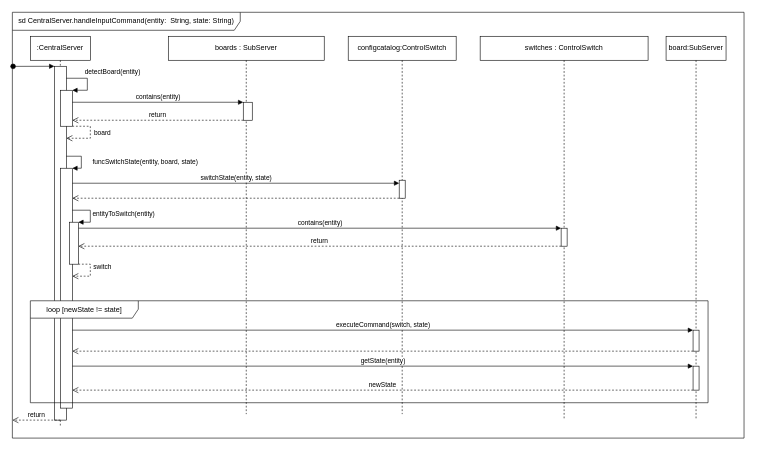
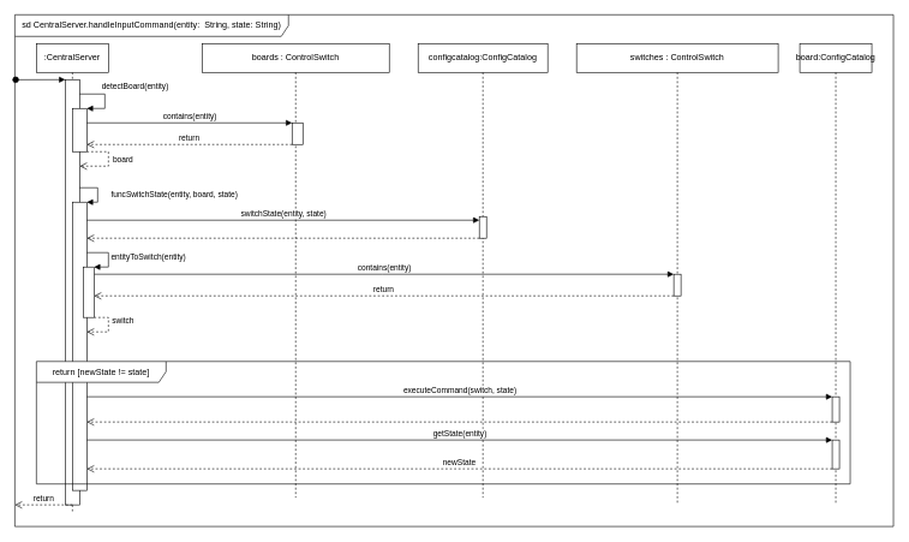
  <mxCell id="0" />
  <mxCell id="1" parent="0" />
  <mxCell id="2" value=":CentralServer" style="shape=umlLifeline;perimeter=lifelinePerimeter;whiteSpace=wrap;html=1;container=1;dropTarget=0;collapsible=0;recursiveResize=0;outlineConnect=0;portConstraint=eastwest;newEdgeStyle={&quot;curved&quot;:0,&quot;rounded&quot;:0};" parent="1" vertex="1"><mxGeometry x="50" y="60" width="100" height="650" as="geometry" /></mxCell>
  <mxCell id="3" value="" style="html=1;points=[[0,0,0,0,5],[0,1,0,0,-5],[1,0,0,0,5],[1,1,0,0,-5]];perimeter=orthogonalPerimeter;outlineConnect=0;targetShapes=umlLifeline;portConstraint=eastwest;newEdgeStyle={&quot;curved&quot;:0,&quot;rounded&quot;:0};" parent="2" vertex="1"><mxGeometry x="40" y="50" width="20" height="590" as="geometry" /></mxCell>
  <mxCell id="4" value="" style="html=1;points=[[0,0,0,0,5],[0,1,0,0,-5],[1,0,0,0,5],[1,1,0,0,-5]];perimeter=orthogonalPerimeter;outlineConnect=0;targetShapes=umlLifeline;portConstraint=eastwest;newEdgeStyle={&quot;curved&quot;:0,&quot;rounded&quot;:0};" parent="2" vertex="1"><mxGeometry x="50" y="90" width="20" height="60" as="geometry" /></mxCell>
  <mxCell id="5" value="detectBoard(entity)" style="html=1;align=left;spacingLeft=2;endArrow=block;rounded=0;edgeStyle=orthogonalEdgeStyle;curved=0;rounded=0;" parent="2" source="3" target="4" edge="1"><mxGeometry x="-0.333" y="10" relative="1" as="geometry"><mxPoint x="65" y="70" as="sourcePoint" /><Array as="points"><mxPoint x="95" y="70" /><mxPoint x="95" y="90" /></Array><mxPoint as="offset" /></mxGeometry></mxCell>
  <mxCell id="6" value="board" style="html=1;verticalAlign=bottom;endArrow=open;dashed=1;endSize=8;curved=0;rounded=0;" parent="2" target="3" edge="1"><mxGeometry x="0.111" y="-20" relative="1" as="geometry"><mxPoint x="70" y="150" as="sourcePoint" /><mxPoint x="150" y="190" as="targetPoint" /><Array as="points"><mxPoint x="80" y="150" /><mxPoint x="100" y="150" /><mxPoint x="100" y="160" /><mxPoint x="100" y="170" /></Array><mxPoint x="20" y="20" as="offset" /></mxGeometry></mxCell>
  <mxCell id="7" value="" style="html=1;points=[[0,0,0,0,5],[0,1,0,0,-5],[1,0,0,0,5],[1,1,0,0,-5]];perimeter=orthogonalPerimeter;outlineConnect=0;targetShapes=umlLifeline;portConstraint=eastwest;newEdgeStyle={&quot;curved&quot;:0,&quot;rounded&quot;:0};" parent="2" vertex="1"><mxGeometry x="50" y="220" width="20" height="400" as="geometry" /></mxCell>
  <mxCell id="8" value="funcSwitchState(entity, board, state)" style="html=1;align=left;spacingLeft=2;endArrow=block;rounded=0;edgeStyle=orthogonalEdgeStyle;curved=0;rounded=0;" parent="2" source="3" edge="1"><mxGeometry x="0.167" y="15" relative="1" as="geometry"><mxPoint x="55" y="200" as="sourcePoint" /><Array as="points"><mxPoint x="85" y="200" /><mxPoint x="85" y="220" /><mxPoint x="70" y="220" /></Array><mxPoint as="offset" /><mxPoint x="70" y="220" as="targetPoint" /></mxGeometry></mxCell>
  <mxCell id="9" value="" style="html=1;verticalAlign=bottom;startArrow=oval;startFill=1;endArrow=block;startSize=8;curved=0;rounded=0;exitX=0.001;exitY=0.127;exitDx=0;exitDy=0;exitPerimeter=0;" parent="1" source="10" edge="1"><mxGeometry width="60" relative="1" as="geometry"><mxPoint x="20" y="120" as="sourcePoint" /><mxPoint x="90" y="110" as="targetPoint" /></mxGeometry></mxCell>
  <mxCell id="10" value="sd CentralServer.handleInputCommand(entity:&amp;nbsp; String, state: String)" style="shape=umlFrame;whiteSpace=wrap;html=1;pointerEvents=0;width=380;height=30;" parent="1" vertex="1"><mxGeometry x="20" y="20" width="1220" height="710" as="geometry" /></mxCell>
- <mxCell id="11" value="boards : SubServer" style="shape=umlLifeline;perimeter=lifelinePerimeter;whiteSpace=wrap;html=1;container=1;dropTarget=0;collapsible=0;recursiveResize=0;outlineConnect=0;portConstraint=eastwest;newEdgeStyle={&quot;curved&quot;:0,&quot;rounded&quot;:0};" parent="1" vertex="1"><mxGeometry x="280" y="60" width="260" height="630" as="geometry" /></mxCell>
+ <mxCell id="11" value="boards : ControlSwitch" style="shape=umlLifeline;perimeter=lifelinePerimeter;whiteSpace=wrap;html=1;container=1;dropTarget=0;collapsible=0;recursiveResize=0;outlineConnect=0;portConstraint=eastwest;newEdgeStyle={&quot;curved&quot;:0,&quot;rounded&quot;:0};" parent="1" vertex="1"><mxGeometry x="280" y="60" width="260" height="630" as="geometry" /></mxCell>
  <mxCell id="12" value="" style="html=1;points=[[0,0,0,0,5],[0,1,0,0,-5],[1,0,0,0,5],[1,1,0,0,-5]];perimeter=orthogonalPerimeter;outlineConnect=0;targetShapes=umlLifeline;portConstraint=eastwest;newEdgeStyle={&quot;curved&quot;:0,&quot;rounded&quot;:0};" parent="11" vertex="1"><mxGeometry x="125" y="110" width="15" height="30" as="geometry" /></mxCell>
  <mxCell id="13" value="return" style="html=1;verticalAlign=bottom;endArrow=open;dashed=1;endSize=8;curved=0;rounded=0;" parent="1" edge="1"><mxGeometry relative="1" as="geometry"><mxPoint y="200" as="targetPoint" x="120" /><mxPoint x="405" y="200" as="sourcePoint" /></mxGeometry></mxCell>
  <mxCell id="14" value="contains(entity)" style="html=1;verticalAlign=bottom;endArrow=block;curved=0;rounded=0;" parent="1" edge="1"><mxGeometry relative="1" as="geometry"><mxPoint y="170" as="sourcePoint" x="120" /><mxPoint x="405" y="170" as="targetPoint" /></mxGeometry></mxCell>
- <mxCell id="15" value="configcatalog:ControlSwitch" style="shape=umlLifeline;perimeter=lifelinePerimeter;whiteSpace=wrap;html=1;container=1;dropTarget=0;collapsible=0;recursiveResize=0;outlineConnect=0;portConstraint=eastwest;newEdgeStyle={&quot;curved&quot;:0,&quot;rounded&quot;:0};" parent="1" vertex="1"><mxGeometry x="580" y="60" width="180" height="630" as="geometry" /></mxCell>
+ <mxCell id="15" value="configcatalog:ConfigCatalog" style="shape=umlLifeline;perimeter=lifelinePerimeter;whiteSpace=wrap;html=1;container=1;dropTarget=0;collapsible=0;recursiveResize=0;outlineConnect=0;portConstraint=eastwest;newEdgeStyle={&quot;curved&quot;:0,&quot;rounded&quot;:0};" parent="1" vertex="1"><mxGeometry x="580" y="60" width="180" height="630" as="geometry" /></mxCell>
  <mxCell id="16" value="" style="html=1;points=[[0,0,0,0,5],[0,1,0,0,-5],[1,0,0,0,5],[1,1,0,0,-5]];perimeter=orthogonalPerimeter;outlineConnect=0;targetShapes=umlLifeline;portConstraint=eastwest;newEdgeStyle={&quot;curved&quot;:0,&quot;rounded&quot;:0};" parent="15" vertex="1"><mxGeometry x="85" y="240" width="10" height="30" as="geometry" /></mxCell>
  <mxCell id="17" value="switchState(entity, state)" style="html=1;verticalAlign=bottom;endArrow=block;curved=0;rounded=0;entryX=0;entryY=0;entryDx=0;entryDy=5;" parent="1" source="7" target="16" edge="1"><mxGeometry relative="1" as="geometry"><mxPoint x="595" y="305" as="sourcePoint" /></mxGeometry></mxCell>
  <mxCell id="18" value="" style="html=1;verticalAlign=bottom;endArrow=open;dashed=1;endSize=8;curved=0;rounded=0;" parent="1" edge="1"><mxGeometry x="0.002" relative="1" as="geometry"><mxPoint y="330" as="targetPoint" x="120" /><mxPoint as="offset" /><mxPoint x="665" y="330" as="sourcePoint" /></mxGeometry></mxCell>
  <mxCell id="19" value="switches : ControlSwitch" style="shape=umlLifeline;perimeter=lifelinePerimeter;whiteSpace=wrap;html=1;container=1;dropTarget=0;collapsible=0;recursiveResize=0;outlineConnect=0;portConstraint=eastwest;newEdgeStyle={&quot;curved&quot;:0,&quot;rounded&quot;:0};" parent="1" vertex="1"><mxGeometry x="800" y="60" width="280" height="640" as="geometry" /></mxCell>
  <mxCell id="20" value="" style="html=1;points=[[0,0,0,0,5],[0,1,0,0,-5],[1,0,0,0,5],[1,1,0,0,-5]];perimeter=orthogonalPerimeter;outlineConnect=0;targetShapes=umlLifeline;portConstraint=eastwest;newEdgeStyle={&quot;curved&quot;:0,&quot;rounded&quot;:0};" parent="19" vertex="1"><mxGeometry x="135" y="320" width="10" height="30" as="geometry" /></mxCell>
  <mxCell id="21" value="contains(entity)" style="html=1;verticalAlign=bottom;endArrow=block;curved=0;rounded=0;entryX=0;entryY=0;entryDx=0;entryDy=0;entryPerimeter=0;" parent="1" source="23" target="20" edge="1"><mxGeometry relative="1" as="geometry"><mxPoint x="780" y="355" as="sourcePoint" /><mxPoint x="930" y="380" as="targetPoint" /><Array as="points"><mxPoint x="530" y="380" /></Array></mxGeometry></mxCell>
  <mxCell id="22" value="return" style="html=1;verticalAlign=bottom;endArrow=open;dashed=1;endSize=8;curved=0;rounded=0;" parent="1" edge="1"><mxGeometry relative="1" as="geometry"><mxPoint x="130" y="410" as="targetPoint" /><mxPoint x="935" y="410" as="sourcePoint" /></mxGeometry></mxCell>
  <mxCell id="23" value="" style="html=1;points=[[0,0,0,0,5],[0,1,0,0,-5],[1,0,0,0,5],[1,1,0,0,-5]];perimeter=orthogonalPerimeter;outlineConnect=0;targetShapes=umlLifeline;portConstraint=eastwest;newEdgeStyle={&quot;curved&quot;:0,&quot;rounded&quot;:0};" parent="1" vertex="1"><mxGeometry x="115" y="370" width="15" height="70" as="geometry" /></mxCell>
  <mxCell id="24" value="entityToSwitch(entity)" style="html=1;align=left;spacingLeft=2;endArrow=block;rounded=0;edgeStyle=orthogonalEdgeStyle;curved=0;rounded=0;" parent="1" source="7" target="23" edge="1"><mxGeometry x="0.02" relative="1" as="geometry"><mxPoint y="350" as="sourcePoint" x="120" /><Array as="points"><mxPoint x="150" y="350" /><mxPoint x="150" y="370" /></Array><mxPoint as="offset" /></mxGeometry></mxCell>
  <mxCell id="25" value="switch" style="html=1;verticalAlign=bottom;endArrow=open;dashed=1;endSize=8;curved=0;rounded=0;" parent="1" source="23" target="7" edge="1"><mxGeometry x="-0.067" y="20" relative="1" as="geometry"><mxPoint x="230" y="530" as="sourcePoint" /><mxPoint x="150" y="530" as="targetPoint" /><Array as="points"><mxPoint x="140" y="440" /><mxPoint x="150" y="440" /><mxPoint x="150" y="460" /><mxPoint x="140" y="460" /></Array><mxPoint as="offset" /></mxGeometry></mxCell>
- <mxCell id="26" value="board:SubServer" style="shape=umlLifeline;perimeter=lifelinePerimeter;whiteSpace=wrap;html=1;container=1;dropTarget=0;collapsible=0;recursiveResize=0;outlineConnect=0;portConstraint=eastwest;newEdgeStyle={&quot;curved&quot;:0,&quot;rounded&quot;:0};" parent="1" vertex="1"><mxGeometry x="1110" y="60" width="100" height="640" as="geometry" /></mxCell>
+ <mxCell id="26" value="board:ConfigCatalog" style="shape=umlLifeline;perimeter=lifelinePerimeter;whiteSpace=wrap;html=1;container=1;dropTarget=0;collapsible=0;recursiveResize=0;outlineConnect=0;portConstraint=eastwest;newEdgeStyle={&quot;curved&quot;:0,&quot;rounded&quot;:0};" parent="1" vertex="1"><mxGeometry x="1110" y="60" width="100" height="640" as="geometry" /></mxCell>
  <mxCell id="27" value="" style="html=1;points=[[0,0,0,0,5],[0,1,0,0,-5],[1,0,0,0,5],[1,1,0,0,-5]];perimeter=orthogonalPerimeter;outlineConnect=0;targetShapes=umlLifeline;portConstraint=eastwest;newEdgeStyle={&quot;curved&quot;:0,&quot;rounded&quot;:0};" parent="26" vertex="1"><mxGeometry x="45" y="490" width="10" height="35" as="geometry" /></mxCell>
  <mxCell id="28" value="" style="html=1;points=[[0,0,0,0,5],[0,1,0,0,-5],[1,0,0,0,5],[1,1,0,0,-5]];perimeter=orthogonalPerimeter;outlineConnect=0;targetShapes=umlLifeline;portConstraint=eastwest;newEdgeStyle={&quot;curved&quot;:0,&quot;rounded&quot;:0};" parent="26" vertex="1"><mxGeometry x="45" y="550" width="10" height="40" as="geometry" /></mxCell>
  <mxCell id="29" value="" style="html=1;verticalAlign=bottom;endArrow=open;dashed=1;endSize=8;curved=0;rounded=0;" parent="1" edge="1"><mxGeometry relative="1" as="geometry"><mxPoint y="585" as="targetPoint" x="120" /><mxPoint x="1155" y="585" as="sourcePoint" /></mxGeometry></mxCell>
  <mxCell id="30" value="executeCommand(switch, state)" style="html=1;verticalAlign=bottom;endArrow=block;curved=0;rounded=0;" parent="1" target="27" edge="1"><mxGeometry relative="1" as="geometry"><mxPoint y="550" as="sourcePoint" x="120" /><mxPoint x="1150" y="550" as="targetPoint" /></mxGeometry></mxCell>
- <mxCell id="31" value="loop [newState != state]" style="shape=umlFrame;whiteSpace=wrap;html=1;pointerEvents=0;width=180;height=29;" parent="1" vertex="1"><mxGeometry x="50" y="501" width="1130" height="170" as="geometry" /></mxCell>
+ <mxCell id="31" value="return [newState != state]" style="shape=umlFrame;whiteSpace=wrap;html=1;pointerEvents=0;width=180;height=29;" parent="1" vertex="1"><mxGeometry x="50" y="501" width="1130" height="170" as="geometry" /></mxCell>
  <mxCell id="32" value="getState(entity)" style="html=1;verticalAlign=bottom;endArrow=block;curved=0;rounded=0;" parent="1" source="7" target="28" edge="1"><mxGeometry relative="1" as="geometry"><mxPoint x="1085" y="606" as="sourcePoint" /></mxGeometry></mxCell>
  <mxCell id="33" value="newState" style="html=1;verticalAlign=bottom;endArrow=open;dashed=1;endSize=8;curved=0;rounded=0;" parent="1" edge="1"><mxGeometry relative="1" as="geometry"><mxPoint y="650" as="targetPoint" x="120" /><mxPoint x="1155" y="650" as="sourcePoint" /></mxGeometry></mxCell>
  <mxCell id="34" value="return" style="html=1;verticalAlign=bottom;endArrow=open;dashed=1;endSize=8;curved=0;rounded=0;" edge="1" parent="1"><mxGeometry relative="1" as="geometry"><mxPoint x="100" y="700" as="sourcePoint" /><mxPoint x="20" y="700" as="targetPoint" /></mxGeometry></mxCell>
